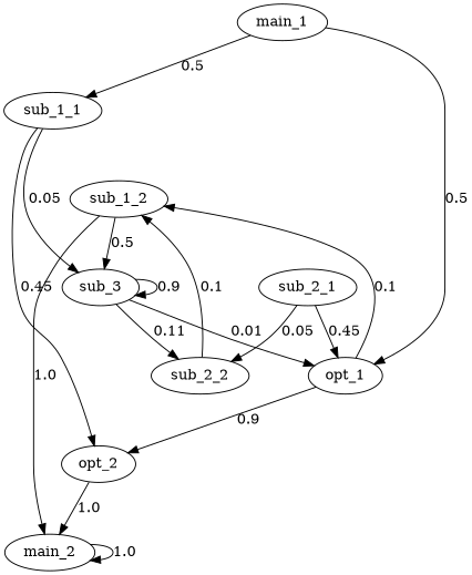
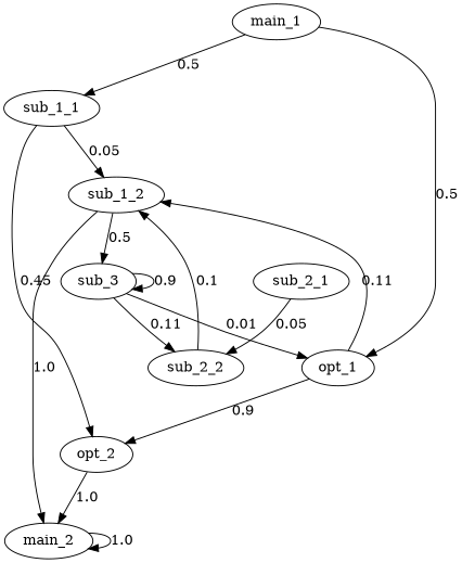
  digraph {
    main_1
    sub_1_1
    opt_1
    main_2
    opt_2
    sub_1_2
    sub_2_1
    sub_2_2
    sub_3
    main_1 -> sub_1_1 [label=0.5]
    main_1 -> opt_1 [label=0.5]
    sub_1_1 -> opt_2 [label=0.45]
-   sub_1_1 -> sub_3 [label=0.05]
+   sub_1_1 -> sub_1_2 [label=0.05]
    opt_1 -> opt_2 [label=0.9]
-   opt_1 -> sub_1_2 [label=0.1]
+   opt_1 -> sub_1_2 [label=0.11]
    main_2 -> main_2 [label=1.0]
    opt_2 -> main_2 [label=1.0]
    sub_1_2 -> main_2 [label=1.0]
    sub_1_2 -> sub_3 [label=0.5]
-   sub_2_1 -> opt_1 [label=0.45]
    sub_2_1 -> sub_2_2 [label=0.05]
    sub_2_2 -> sub_1_2 [label=0.1]
    sub_3 -> opt_1 [label=0.01]
    sub_3 -> sub_2_2 [label=0.11]
    sub_3 -> sub_3 [label=0.9]
  }
